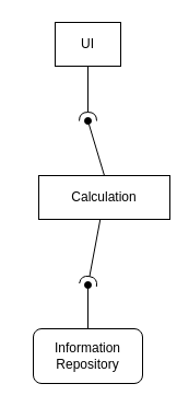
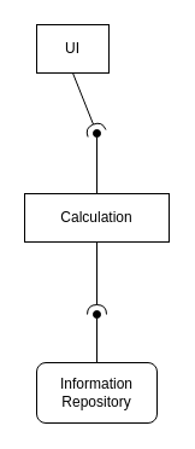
  <mxCell id="0" />
  <mxCell id="1" parent="0" />
  <mxCell id="2" value="" style="endArrow=none;html=1;startArrow=halfCircle;startFill=0;" edge="1" parent="1" target="3"><mxGeometry width="50" height="50" relative="1" as="geometry"><mxPoint x="80" y="260" as="sourcePoint" /><mxPoint x="110" y="390" as="targetPoint" /></mxGeometry></mxCell>
- <mxCell id="3" value="Calculation" style="rounded=0;whiteSpace=wrap;html=1;" vertex="1" parent="1"><mxGeometry x="35" y="160" width="120" height="40" as="geometry" /></mxCell>
+ <mxCell id="3" value="Calculation" style="rounded=0;whiteSpace=wrap;html=1;" vertex="1" parent="1"><mxGeometry x="20" y="160" width="120" height="40" as="geometry" /></mxCell>
  <mxCell id="4" value="" style="endArrow=none;html=1;startArrow=oval;startFill=1;targetPerimeterSpacing=0;strokeWidth=1;jumpSize=10;entryX=0.5;entryY=0;entryDx=0;entryDy=0;" edge="1" parent="1" target="5"><mxGeometry width="50" height="50" relative="1" as="geometry"><mxPoint x="80" y="260" as="sourcePoint" /><mxPoint x="80" y="360" as="targetPoint" /><Array as="points" /></mxGeometry></mxCell>
  <mxCell id="5" value="Information Repository" style="whiteSpace=wrap;html=1;rounded=1;" vertex="1" parent="1"><mxGeometry x="30" y="300" width="100" height="50" as="geometry" /></mxCell>
- <mxCell id="6" value="UI" style="rounded=0;whiteSpace=wrap;html=1;" vertex="1" parent="1"><mxGeometry x="50" y="20" width="60" height="40" as="geometry" /></mxCell>
+ <mxCell id="6" value="UI" style="rounded=0;whiteSpace=wrap;html=1;" vertex="1" parent="1"><mxGeometry x="30" y="20" width="60" height="40" as="geometry" /></mxCell>
  <mxCell id="7" value="" style="endArrow=none;html=1;startArrow=halfCircle;startFill=0;entryX=0.5;entryY=1;entryDx=0;entryDy=0;" edge="1" parent="1" target="6"><mxGeometry width="50" height="50" relative="1" as="geometry"><mxPoint x="80" y="110" as="sourcePoint" /><mxPoint x="150" y="70" as="targetPoint" /><Array as="points" /></mxGeometry></mxCell>
  <mxCell id="8" value="" style="endArrow=none;html=1;startArrow=oval;startFill=1;targetPerimeterSpacing=0;strokeWidth=1;jumpSize=10;entryX=0.5;entryY=0;entryDx=0;entryDy=0;" edge="1" parent="1" target="3"><mxGeometry width="50" height="50" relative="1" as="geometry"><mxPoint x="80" y="110" as="sourcePoint" /><mxPoint x="130" y="140" as="targetPoint" /><Array as="points" /></mxGeometry></mxCell>
